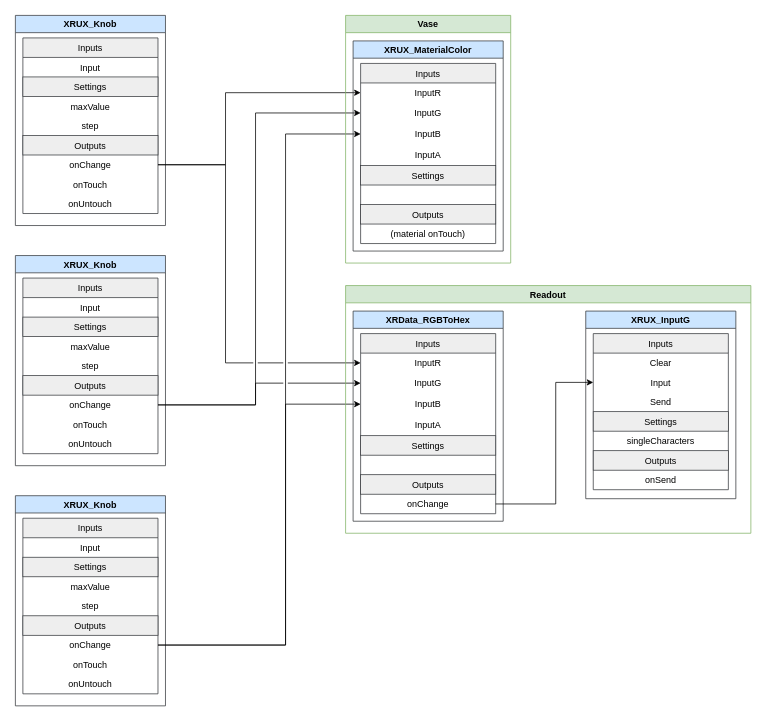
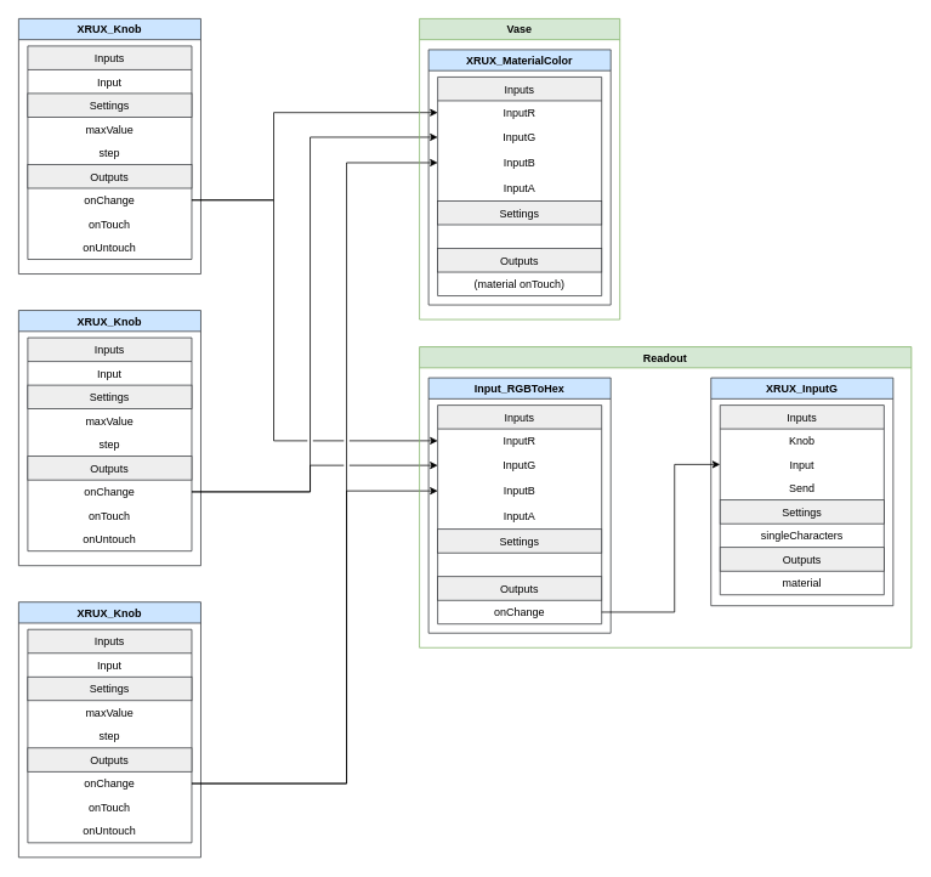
  <mxCell id="0" />
  <mxCell id="1" parent="0" />
  <mxCell id="2" value="XRUX_Knob" style="swimlane;resizeHeight=0;fillColor=#cce5ff;strokeColor=#36393d;" parent="1" vertex="1"><mxGeometry x="20" y="20" width="200" height="280" as="geometry" /></mxCell>
  <mxCell id="3" value="Inputs" style="swimlane;fontStyle=0;childLayout=stackLayout;horizontal=1;startSize=26;horizontalStack=0;resizeParent=1;resizeParentMax=0;resizeLast=0;collapsible=1;marginBottom=0;fillColor=#eeeeee;strokeColor=#36393d;perimeter=rectanglePerimeter;" parent="2" vertex="1"><mxGeometry x="10" y="30" width="180" height="234" as="geometry" /></mxCell>
  <mxCell id="4" value="Input" style="text;strokeColor=none;fillColor=none;align=center;verticalAlign=top;spacingLeft=4;spacingRight=4;overflow=hidden;rotatable=0;points=[[0,0.5],[1,0.5]];portConstraint=eastwest;imageAlign=center;" parent="3" vertex="1"><mxGeometry y="26" width="180" height="26" as="geometry" /></mxCell>
  <mxCell id="5" value="Settings" style="text;align=center;verticalAlign=top;spacingLeft=4;spacingRight=4;overflow=hidden;rotatable=0;points=[[0,0.5],[1,0.5]];portConstraint=eastwest;fillColor=#eeeeee;strokeColor=#36393d;imageAlign=center;" parent="3" vertex="1"><mxGeometry y="52" width="180" height="26" as="geometry" /></mxCell>
  <mxCell id="6" value="maxValue" style="text;strokeColor=none;fillColor=none;align=center;verticalAlign=top;spacingLeft=4;spacingRight=4;overflow=hidden;rotatable=0;points=[[0,0.5],[1,0.5]];portConstraint=eastwest;imageAlign=center;" parent="3" vertex="1"><mxGeometry y="78" width="180" height="26" as="geometry" /></mxCell>
  <mxCell id="7" value="step" style="text;strokeColor=none;fillColor=none;align=center;verticalAlign=top;spacingLeft=4;spacingRight=4;overflow=hidden;rotatable=0;points=[[0,0.5],[1,0.5]];portConstraint=eastwest;imageAlign=center;" parent="3" vertex="1"><mxGeometry y="104" width="180" height="26" as="geometry" /></mxCell>
  <mxCell id="8" value="Outputs" style="text;strokeColor=#36393d;fillColor=#eeeeee;align=center;verticalAlign=top;spacingLeft=4;spacingRight=4;overflow=hidden;rotatable=0;points=[[0,0.5],[1,0.5]];portConstraint=eastwest;imageAlign=center;" parent="3" vertex="1"><mxGeometry y="130" width="180" height="26" as="geometry" /></mxCell>
  <mxCell id="9" value="onChange" style="text;strokeColor=none;fillColor=none;align=center;verticalAlign=top;spacingLeft=4;spacingRight=4;overflow=hidden;rotatable=0;points=[[0,0.5],[1,0.5]];portConstraint=eastwest;imageAlign=center;" parent="3" vertex="1"><mxGeometry y="156" width="180" height="26" as="geometry" /></mxCell>
  <mxCell id="10" value="onTouch" style="text;strokeColor=none;fillColor=none;align=center;verticalAlign=top;spacingLeft=4;spacingRight=4;overflow=hidden;rotatable=0;points=[[0,0.5],[1,0.5]];portConstraint=eastwest;imageAlign=center;" parent="3" vertex="1"><mxGeometry y="182" width="180" height="26" as="geometry" /></mxCell>
  <mxCell id="11" value="onUntouch" style="text;strokeColor=none;fillColor=none;align=center;verticalAlign=top;spacingLeft=4;spacingRight=4;overflow=hidden;rotatable=0;points=[[0,0.5],[1,0.5]];portConstraint=eastwest;imageAlign=center;" parent="3" vertex="1"><mxGeometry y="208" width="180" height="26" as="geometry" /></mxCell>
  <mxCell id="12" value="XRUX_Knob" style="swimlane;resizeHeight=0;fillColor=#cce5ff;strokeColor=#36393d;" parent="1" vertex="1"><mxGeometry x="20" y="660" width="200" height="280" as="geometry" /></mxCell>
  <mxCell id="13" value="Inputs" style="swimlane;fontStyle=0;childLayout=stackLayout;horizontal=1;startSize=26;horizontalStack=0;resizeParent=1;resizeParentMax=0;resizeLast=0;collapsible=1;marginBottom=0;fillColor=#eeeeee;strokeColor=#36393d;perimeter=rectanglePerimeter;" parent="12" vertex="1"><mxGeometry x="10" y="30" width="180" height="234" as="geometry" /></mxCell>
  <mxCell id="14" value="Input" style="text;strokeColor=none;fillColor=none;align=center;verticalAlign=top;spacingLeft=4;spacingRight=4;overflow=hidden;rotatable=0;points=[[0,0.5],[1,0.5]];portConstraint=eastwest;imageAlign=center;" parent="13" vertex="1"><mxGeometry y="26" width="180" height="26" as="geometry" /></mxCell>
  <mxCell id="15" value="Settings" style="text;align=center;verticalAlign=top;spacingLeft=4;spacingRight=4;overflow=hidden;rotatable=0;points=[[0,0.5],[1,0.5]];portConstraint=eastwest;fillColor=#eeeeee;strokeColor=#36393d;imageAlign=center;" parent="13" vertex="1"><mxGeometry y="52" width="180" height="26" as="geometry" /></mxCell>
  <mxCell id="16" value="maxValue" style="text;strokeColor=none;fillColor=none;align=center;verticalAlign=top;spacingLeft=4;spacingRight=4;overflow=hidden;rotatable=0;points=[[0,0.5],[1,0.5]];portConstraint=eastwest;imageAlign=center;" parent="13" vertex="1"><mxGeometry y="78" width="180" height="26" as="geometry" /></mxCell>
  <mxCell id="17" value="step" style="text;strokeColor=none;fillColor=none;align=center;verticalAlign=top;spacingLeft=4;spacingRight=4;overflow=hidden;rotatable=0;points=[[0,0.5],[1,0.5]];portConstraint=eastwest;imageAlign=center;" parent="13" vertex="1"><mxGeometry y="104" width="180" height="26" as="geometry" /></mxCell>
  <mxCell id="18" value="Outputs" style="text;strokeColor=#36393d;fillColor=#eeeeee;align=center;verticalAlign=top;spacingLeft=4;spacingRight=4;overflow=hidden;rotatable=0;points=[[0,0.5],[1,0.5]];portConstraint=eastwest;imageAlign=center;" parent="13" vertex="1"><mxGeometry y="130" width="180" height="26" as="geometry" /></mxCell>
  <mxCell id="19" value="onChange" style="text;strokeColor=none;fillColor=none;align=center;verticalAlign=top;spacingLeft=4;spacingRight=4;overflow=hidden;rotatable=0;points=[[0,0.5],[1,0.5]];portConstraint=eastwest;imageAlign=center;" parent="13" vertex="1"><mxGeometry y="156" width="180" height="26" as="geometry" /></mxCell>
  <mxCell id="20" value="onTouch" style="text;strokeColor=none;fillColor=none;align=center;verticalAlign=top;spacingLeft=4;spacingRight=4;overflow=hidden;rotatable=0;points=[[0,0.5],[1,0.5]];portConstraint=eastwest;imageAlign=center;" parent="13" vertex="1"><mxGeometry y="182" width="180" height="26" as="geometry" /></mxCell>
  <mxCell id="21" value="onUntouch" style="text;strokeColor=none;fillColor=none;align=center;verticalAlign=top;spacingLeft=4;spacingRight=4;overflow=hidden;rotatable=0;points=[[0,0.5],[1,0.5]];portConstraint=eastwest;imageAlign=center;" parent="13" vertex="1"><mxGeometry y="208" width="180" height="26" as="geometry" /></mxCell>
  <mxCell id="22" value="XRUX_Knob" style="swimlane;resizeHeight=0;fillColor=#cce5ff;strokeColor=#36393d;" parent="1" vertex="1"><mxGeometry x="20" y="340" width="200" height="280" as="geometry" /></mxCell>
  <mxCell id="23" value="Inputs" style="swimlane;fontStyle=0;childLayout=stackLayout;horizontal=1;startSize=26;horizontalStack=0;resizeParent=1;resizeParentMax=0;resizeLast=0;collapsible=1;marginBottom=0;fillColor=#eeeeee;strokeColor=#36393d;perimeter=rectanglePerimeter;" parent="22" vertex="1"><mxGeometry x="10" y="30" width="180" height="234" as="geometry" /></mxCell>
  <mxCell id="24" value="Input" style="text;strokeColor=none;fillColor=none;align=center;verticalAlign=top;spacingLeft=4;spacingRight=4;overflow=hidden;rotatable=0;points=[[0,0.5],[1,0.5]];portConstraint=eastwest;imageAlign=center;" parent="23" vertex="1"><mxGeometry y="26" width="180" height="26" as="geometry" /></mxCell>
  <mxCell id="25" value="Settings" style="text;align=center;verticalAlign=top;spacingLeft=4;spacingRight=4;overflow=hidden;rotatable=0;points=[[0,0.5],[1,0.5]];portConstraint=eastwest;fillColor=#eeeeee;strokeColor=#36393d;imageAlign=center;" parent="23" vertex="1"><mxGeometry y="52" width="180" height="26" as="geometry" /></mxCell>
  <mxCell id="26" value="maxValue" style="text;strokeColor=none;fillColor=none;align=center;verticalAlign=top;spacingLeft=4;spacingRight=4;overflow=hidden;rotatable=0;points=[[0,0.5],[1,0.5]];portConstraint=eastwest;imageAlign=center;" parent="23" vertex="1"><mxGeometry y="78" width="180" height="26" as="geometry" /></mxCell>
  <mxCell id="27" value="step" style="text;strokeColor=none;fillColor=none;align=center;verticalAlign=top;spacingLeft=4;spacingRight=4;overflow=hidden;rotatable=0;points=[[0,0.5],[1,0.5]];portConstraint=eastwest;imageAlign=center;" parent="23" vertex="1"><mxGeometry y="104" width="180" height="26" as="geometry" /></mxCell>
  <mxCell id="28" value="Outputs" style="text;strokeColor=#36393d;fillColor=#eeeeee;align=center;verticalAlign=top;spacingLeft=4;spacingRight=4;overflow=hidden;rotatable=0;points=[[0,0.5],[1,0.5]];portConstraint=eastwest;imageAlign=center;" parent="23" vertex="1"><mxGeometry y="130" width="180" height="26" as="geometry" /></mxCell>
  <mxCell id="29" value="onChange" style="text;strokeColor=none;fillColor=none;align=center;verticalAlign=top;spacingLeft=4;spacingRight=4;overflow=hidden;rotatable=0;points=[[0,0.5],[1,0.5]];portConstraint=eastwest;imageAlign=center;" parent="23" vertex="1"><mxGeometry y="156" width="180" height="26" as="geometry" /></mxCell>
  <mxCell id="30" value="onTouch" style="text;strokeColor=none;fillColor=none;align=center;verticalAlign=top;spacingLeft=4;spacingRight=4;overflow=hidden;rotatable=0;points=[[0,0.5],[1,0.5]];portConstraint=eastwest;imageAlign=center;" parent="23" vertex="1"><mxGeometry y="182" width="180" height="26" as="geometry" /></mxCell>
  <mxCell id="31" value="onUntouch" style="text;strokeColor=none;fillColor=none;align=center;verticalAlign=top;spacingLeft=4;spacingRight=4;overflow=hidden;rotatable=0;points=[[0,0.5],[1,0.5]];portConstraint=eastwest;imageAlign=center;" parent="23" vertex="1"><mxGeometry y="208" width="180" height="26" as="geometry" /></mxCell>
  <mxCell id="32" style="edgeStyle=orthogonalEdgeStyle;rounded=0;orthogonalLoop=1;jettySize=auto;html=1;exitX=1;exitY=0.5;exitDx=0;exitDy=0;jumpStyle=gap;entryX=0;entryY=0.5;entryDx=0;entryDy=0;" parent="1" source="9" target="41" edge="1"><mxGeometry relative="1" as="geometry"><Array as="points"><mxPoint x="300" y="219" /><mxPoint x="300" y="123" /></Array></mxGeometry></mxCell>
  <mxCell id="33" style="edgeStyle=orthogonalEdgeStyle;rounded=0;orthogonalLoop=1;jettySize=auto;html=1;exitX=1;exitY=0.5;exitDx=0;exitDy=0;jumpStyle=gap;" parent="1" source="29" target="42" edge="1"><mxGeometry relative="1" as="geometry"><Array as="points"><mxPoint x="340" y="539" /><mxPoint x="340" y="150" /></Array></mxGeometry></mxCell>
  <mxCell id="34" style="edgeStyle=orthogonalEdgeStyle;rounded=0;orthogonalLoop=1;jettySize=auto;html=1;exitX=1;exitY=0.5;exitDx=0;exitDy=0;jumpStyle=gap;" parent="1" source="19" target="43" edge="1"><mxGeometry relative="1" as="geometry"><Array as="points"><mxPoint x="380" y="859" /><mxPoint x="380" y="178" /></Array></mxGeometry></mxCell>
  <mxCell id="35" style="edgeStyle=orthogonalEdgeStyle;rounded=0;orthogonalLoop=1;jettySize=auto;html=1;exitX=1;exitY=0.5;exitDx=0;exitDy=0;entryX=0;entryY=0.5;entryDx=0;entryDy=0;jumpStyle=gap;" parent="1" source="9" target="52" edge="1"><mxGeometry relative="1" as="geometry"><Array as="points"><mxPoint x="300" y="219" /><mxPoint x="300" y="483" /></Array></mxGeometry></mxCell>
  <mxCell id="36" style="edgeStyle=orthogonalEdgeStyle;rounded=0;orthogonalLoop=1;jettySize=auto;html=1;exitX=1;exitY=0.5;exitDx=0;exitDy=0;entryX=0;entryY=0.5;entryDx=0;entryDy=0;jumpStyle=gap;" parent="1" source="29" target="53" edge="1"><mxGeometry relative="1" as="geometry"><Array as="points"><mxPoint x="340" y="539" /><mxPoint x="340" y="510" /></Array></mxGeometry></mxCell>
  <mxCell id="37" style="edgeStyle=orthogonalEdgeStyle;rounded=0;orthogonalLoop=1;jettySize=auto;html=1;exitX=1;exitY=0.5;exitDx=0;exitDy=0;jumpStyle=gap;" parent="1" source="19" target="54" edge="1"><mxGeometry relative="1" as="geometry"><Array as="points"><mxPoint x="380" y="859" /><mxPoint x="380" y="538" /></Array></mxGeometry></mxCell>
  <mxCell id="38" value="Vase" style="swimlane;fillColor=#d5e8d4;strokeColor=#82b366;" parent="1" vertex="1"><mxGeometry x="460" y="20" width="220" height="330" as="geometry" /></mxCell>
  <mxCell id="39" value="XRUX_MaterialColor" style="swimlane;resizeHeight=0;fillColor=#cce5ff;strokeColor=#36393d;" parent="38" vertex="1"><mxGeometry x="10" y="34" width="200" height="280" as="geometry" /></mxCell>
  <mxCell id="40" value="Inputs" style="swimlane;fontStyle=0;childLayout=stackLayout;horizontal=1;startSize=26;horizontalStack=0;resizeParent=1;resizeParentMax=0;resizeLast=0;collapsible=1;marginBottom=0;fillColor=#eeeeee;strokeColor=#36393d;perimeter=rectanglePerimeter;" parent="39" vertex="1"><mxGeometry x="10" y="30" width="180" height="240" as="geometry" /></mxCell>
  <mxCell id="41" value="InputR" style="text;strokeColor=none;fillColor=none;align=center;verticalAlign=top;spacingLeft=4;spacingRight=4;overflow=hidden;rotatable=0;points=[[0,0.5],[1,0.5]];portConstraint=eastwest;imageAlign=center;" parent="40" vertex="1"><mxGeometry y="26" width="180" height="26" as="geometry" /></mxCell>
  <mxCell id="42" value="InputG" style="text;strokeColor=none;fillColor=none;align=center;verticalAlign=top;spacingLeft=4;spacingRight=4;overflow=hidden;rotatable=0;points=[[0,0.5],[1,0.5]];portConstraint=eastwest;imageAlign=center;" parent="40" vertex="1"><mxGeometry y="52" width="180" height="28" as="geometry" /></mxCell>
  <mxCell id="43" value="InputB" style="text;strokeColor=none;fillColor=none;align=center;verticalAlign=top;spacingLeft=4;spacingRight=4;overflow=hidden;rotatable=0;points=[[0,0.5],[1,0.5]];portConstraint=eastwest;imageAlign=center;" parent="40" vertex="1"><mxGeometry y="80" width="180" height="28" as="geometry" /></mxCell>
  <mxCell id="44" value="InputA" style="text;strokeColor=none;fillColor=none;align=center;verticalAlign=top;spacingLeft=4;spacingRight=4;overflow=hidden;rotatable=0;points=[[0,0.5],[1,0.5]];portConstraint=eastwest;imageAlign=center;" parent="40" vertex="1"><mxGeometry y="108" width="180" height="28" as="geometry" /></mxCell>
  <mxCell id="45" value="Settings" style="text;align=center;verticalAlign=top;spacingLeft=4;spacingRight=4;overflow=hidden;rotatable=0;points=[[0,0.5],[1,0.5]];portConstraint=eastwest;fillColor=#eeeeee;strokeColor=#36393d;imageAlign=center;" parent="40" vertex="1"><mxGeometry y="136" width="180" height="26" as="geometry" /></mxCell>
  <mxCell id="46" value=" " style="text;strokeColor=none;fillColor=none;align=center;verticalAlign=top;spacingLeft=4;spacingRight=4;overflow=hidden;rotatable=0;points=[[0,0.5],[1,0.5]];portConstraint=eastwest;imageAlign=center;" parent="40" vertex="1"><mxGeometry y="162" width="180" height="26" as="geometry" /></mxCell>
  <mxCell id="47" value="Outputs" style="text;strokeColor=#36393d;fillColor=#eeeeee;align=center;verticalAlign=top;spacingLeft=4;spacingRight=4;overflow=hidden;rotatable=0;points=[[0,0.5],[1,0.5]];portConstraint=eastwest;imageAlign=center;" parent="40" vertex="1"><mxGeometry y="188" width="180" height="26" as="geometry" /></mxCell>
  <mxCell id="48" value="(material onTouch)" style="text;strokeColor=none;fillColor=none;align=center;verticalAlign=top;spacingLeft=4;spacingRight=4;overflow=hidden;rotatable=0;points=[[0,0.5],[1,0.5]];portConstraint=eastwest;imageAlign=center;" parent="40" vertex="1"><mxGeometry y="214" width="180" height="26" as="geometry" /></mxCell>
  <mxCell id="49" value="Readout" style="swimlane;fillColor=#d5e8d4;strokeColor=#82b366;" parent="1" vertex="1"><mxGeometry x="460" y="380" width="540" height="330" as="geometry" /></mxCell>
- <mxCell id="50" value="XRData_RGBToHex" style="swimlane;resizeHeight=0;fillColor=#cce5ff;strokeColor=#36393d;" parent="49" vertex="1"><mxGeometry x="10" y="34" width="200" height="280" as="geometry" /></mxCell>
+ <mxCell id="50" value="Input_RGBToHex" style="swimlane;resizeHeight=0;fillColor=#cce5ff;strokeColor=#36393d;" parent="49" vertex="1"><mxGeometry x="10" y="34" width="200" height="280" as="geometry" /></mxCell>
  <mxCell id="51" value="Inputs" style="swimlane;fontStyle=0;childLayout=stackLayout;horizontal=1;startSize=26;horizontalStack=0;resizeParent=1;resizeParentMax=0;resizeLast=0;collapsible=1;marginBottom=0;fillColor=#eeeeee;strokeColor=#36393d;perimeter=rectanglePerimeter;" parent="50" vertex="1"><mxGeometry x="10" y="30" width="180" height="240" as="geometry" /></mxCell>
  <mxCell id="52" value="InputR" style="text;strokeColor=none;fillColor=none;align=center;verticalAlign=top;spacingLeft=4;spacingRight=4;overflow=hidden;rotatable=0;points=[[0,0.5],[1,0.5]];portConstraint=eastwest;imageAlign=center;" parent="51" vertex="1"><mxGeometry y="26" width="180" height="26" as="geometry" /></mxCell>
  <mxCell id="53" value="InputG" style="text;strokeColor=none;fillColor=none;align=center;verticalAlign=top;spacingLeft=4;spacingRight=4;overflow=hidden;rotatable=0;points=[[0,0.5],[1,0.5]];portConstraint=eastwest;imageAlign=center;" parent="51" vertex="1"><mxGeometry y="52" width="180" height="28" as="geometry" /></mxCell>
  <mxCell id="54" value="InputB" style="text;strokeColor=none;fillColor=none;align=center;verticalAlign=top;spacingLeft=4;spacingRight=4;overflow=hidden;rotatable=0;points=[[0,0.5],[1,0.5]];portConstraint=eastwest;imageAlign=center;" parent="51" vertex="1"><mxGeometry y="80" width="180" height="28" as="geometry" /></mxCell>
  <mxCell id="55" value="InputA" style="text;strokeColor=none;fillColor=none;align=center;verticalAlign=top;spacingLeft=4;spacingRight=4;overflow=hidden;rotatable=0;points=[[0,0.5],[1,0.5]];portConstraint=eastwest;imageAlign=center;" parent="51" vertex="1"><mxGeometry y="108" width="180" height="28" as="geometry" /></mxCell>
  <mxCell id="56" value="Settings" style="text;align=center;verticalAlign=top;spacingLeft=4;spacingRight=4;overflow=hidden;rotatable=0;points=[[0,0.5],[1,0.5]];portConstraint=eastwest;fillColor=#eeeeee;strokeColor=#36393d;imageAlign=center;" parent="51" vertex="1"><mxGeometry y="136" width="180" height="26" as="geometry" /></mxCell>
  <mxCell id="57" value=" " style="text;strokeColor=none;fillColor=none;align=center;verticalAlign=top;spacingLeft=4;spacingRight=4;overflow=hidden;rotatable=0;points=[[0,0.5],[1,0.5]];portConstraint=eastwest;imageAlign=center;" parent="51" vertex="1"><mxGeometry y="162" width="180" height="26" as="geometry" /></mxCell>
  <mxCell id="58" value="Outputs" style="text;strokeColor=#36393d;fillColor=#eeeeee;align=center;verticalAlign=top;spacingLeft=4;spacingRight=4;overflow=hidden;rotatable=0;points=[[0,0.5],[1,0.5]];portConstraint=eastwest;imageAlign=center;" parent="51" vertex="1"><mxGeometry y="188" width="180" height="26" as="geometry" /></mxCell>
  <mxCell id="59" value="onChange" style="text;strokeColor=none;fillColor=none;align=center;verticalAlign=top;spacingLeft=4;spacingRight=4;overflow=hidden;rotatable=0;points=[[0,0.5],[1,0.5]];portConstraint=eastwest;imageAlign=center;" parent="51" vertex="1"><mxGeometry y="214" width="180" height="26" as="geometry" /></mxCell>
  <mxCell id="60" value="XRUX_InputG" style="swimlane;resizeHeight=0;fillColor=#cce5ff;strokeColor=#36393d;startSize=23;" parent="1" vertex="1"><mxGeometry x="780" y="414" width="200" height="250" as="geometry" /></mxCell>
  <mxCell id="61" value="Inputs" style="swimlane;fontStyle=0;childLayout=stackLayout;horizontal=1;startSize=26;horizontalStack=0;resizeParent=1;resizeParentMax=0;resizeLast=0;collapsible=1;marginBottom=0;fillColor=#eeeeee;strokeColor=#36393d;perimeter=rectanglePerimeter;" parent="60" vertex="1"><mxGeometry x="10" y="30" width="180" height="208" as="geometry" /></mxCell>
- <mxCell id="62" value="Clear" style="text;strokeColor=none;fillColor=none;align=center;verticalAlign=top;spacingLeft=4;spacingRight=4;overflow=hidden;rotatable=0;points=[[0,0.5],[1,0.5]];portConstraint=eastwest;imageAlign=center;" parent="61" vertex="1"><mxGeometry y="26" width="180" height="26" as="geometry" /></mxCell>
+ <mxCell id="62" value="Knob" style="text;strokeColor=none;fillColor=none;align=center;verticalAlign=top;spacingLeft=4;spacingRight=4;overflow=hidden;rotatable=0;points=[[0,0.5],[1,0.5]];portConstraint=eastwest;imageAlign=center;" parent="61" vertex="1"><mxGeometry y="26" width="180" height="26" as="geometry" /></mxCell>
  <mxCell id="63" value="Input" style="text;strokeColor=none;fillColor=none;align=center;verticalAlign=top;spacingLeft=4;spacingRight=4;overflow=hidden;rotatable=0;points=[[0,0.5],[1,0.5]];portConstraint=eastwest;imageAlign=center;" parent="61" vertex="1"><mxGeometry y="52" width="180" height="26" as="geometry" /></mxCell>
  <mxCell id="64" value="Send" style="text;strokeColor=none;fillColor=none;align=center;verticalAlign=top;spacingLeft=4;spacingRight=4;overflow=hidden;rotatable=0;points=[[0,0.5],[1,0.5]];portConstraint=eastwest;imageAlign=center;" parent="61" vertex="1"><mxGeometry y="78" width="180" height="26" as="geometry" /></mxCell>
  <mxCell id="65" value="Settings" style="text;align=center;verticalAlign=top;spacingLeft=4;spacingRight=4;overflow=hidden;rotatable=0;points=[[0,0.5],[1,0.5]];portConstraint=eastwest;fillColor=#eeeeee;strokeColor=#36393d;imageAlign=center;" parent="61" vertex="1"><mxGeometry y="104" width="180" height="26" as="geometry" /></mxCell>
  <mxCell id="66" value="singleCharacters" style="text;strokeColor=none;fillColor=none;align=center;verticalAlign=top;spacingLeft=4;spacingRight=4;overflow=hidden;rotatable=0;points=[[0,0.5],[1,0.5]];portConstraint=eastwest;imageAlign=center;" parent="61" vertex="1"><mxGeometry y="130" width="180" height="26" as="geometry" /></mxCell>
  <mxCell id="67" value="Outputs" style="text;strokeColor=#36393d;fillColor=#eeeeee;align=center;verticalAlign=top;spacingLeft=4;spacingRight=4;overflow=hidden;rotatable=0;points=[[0,0.5],[1,0.5]];portConstraint=eastwest;imageAlign=center;" parent="61" vertex="1"><mxGeometry y="156" width="180" height="26" as="geometry" /></mxCell>
- <mxCell id="68" value="onSend" style="text;strokeColor=none;fillColor=none;align=center;verticalAlign=top;spacingLeft=4;spacingRight=4;overflow=hidden;rotatable=0;points=[[0,0.5],[1,0.5]];portConstraint=eastwest;imageAlign=center;" parent="61" vertex="1"><mxGeometry y="182" width="180" height="26" as="geometry" /></mxCell>
+ <mxCell id="68" value="material" style="text;strokeColor=none;fillColor=none;align=center;verticalAlign=top;spacingLeft=4;spacingRight=4;overflow=hidden;rotatable=0;points=[[0,0.5],[1,0.5]];portConstraint=eastwest;imageAlign=center;" parent="61" vertex="1"><mxGeometry y="182" width="180" height="26" as="geometry" /></mxCell>
  <mxCell id="69" style="edgeStyle=orthogonalEdgeStyle;rounded=0;jumpStyle=gap;orthogonalLoop=1;jettySize=auto;html=1;exitX=1;exitY=0.5;exitDx=0;exitDy=0;entryX=0;entryY=0.5;entryDx=0;entryDy=0;" parent="1" source="59" target="63" edge="1"><mxGeometry relative="1" as="geometry"><Array as="points"><mxPoint x="740" y="671" /><mxPoint x="740" y="509" /></Array></mxGeometry></mxCell>
